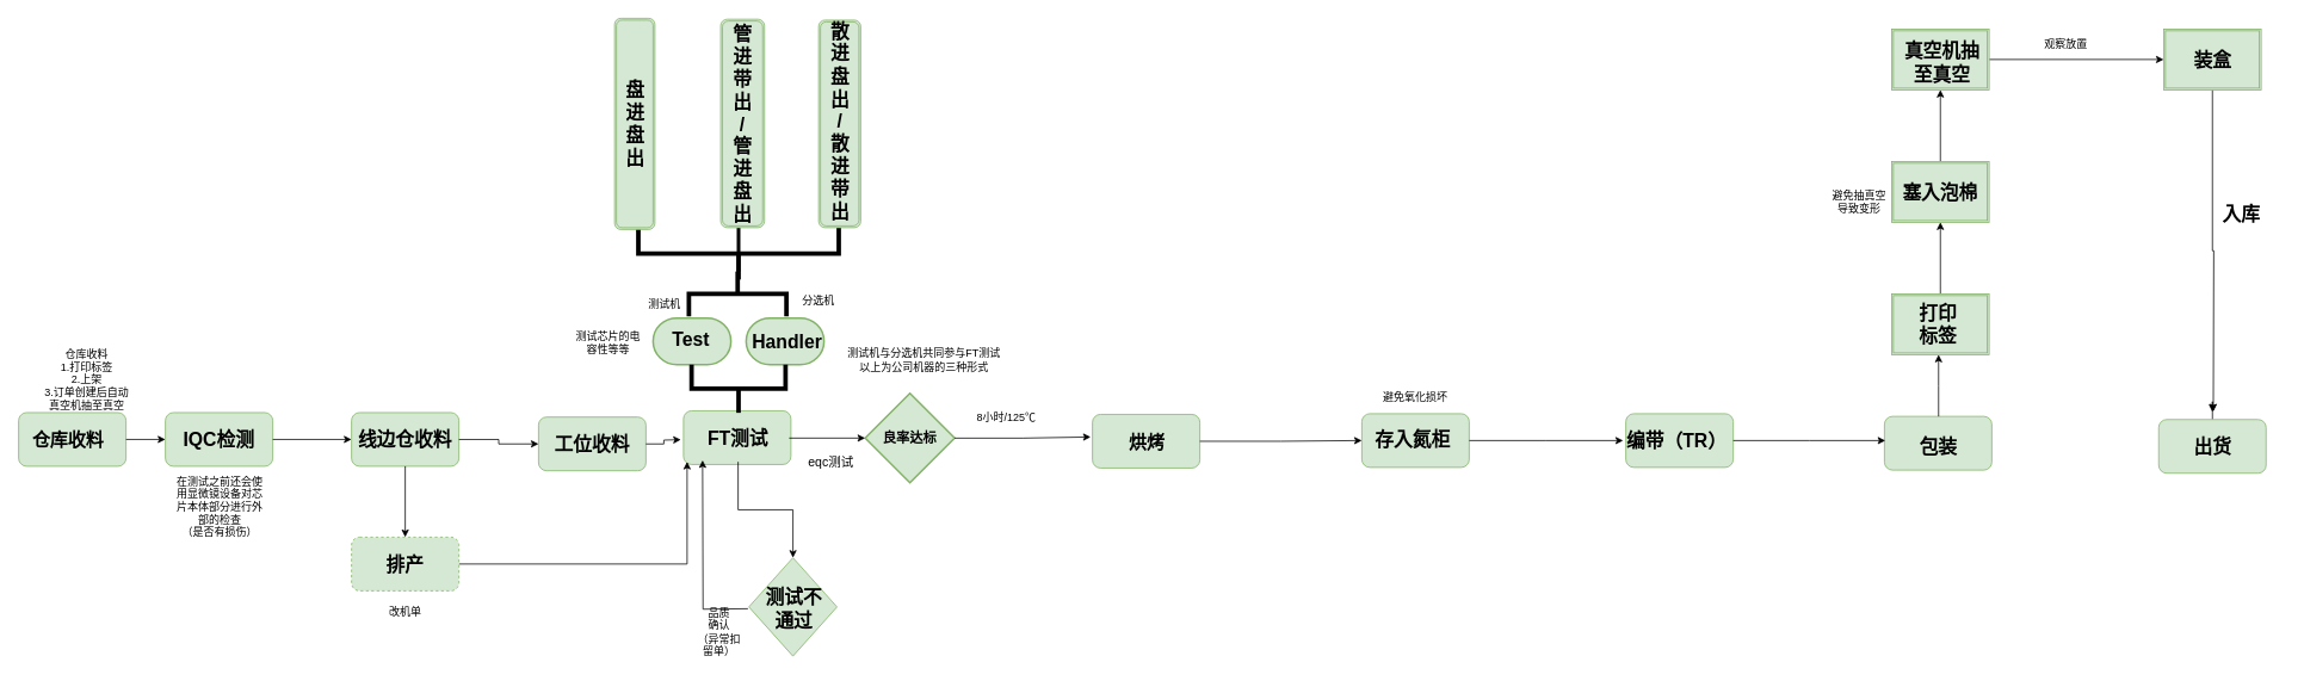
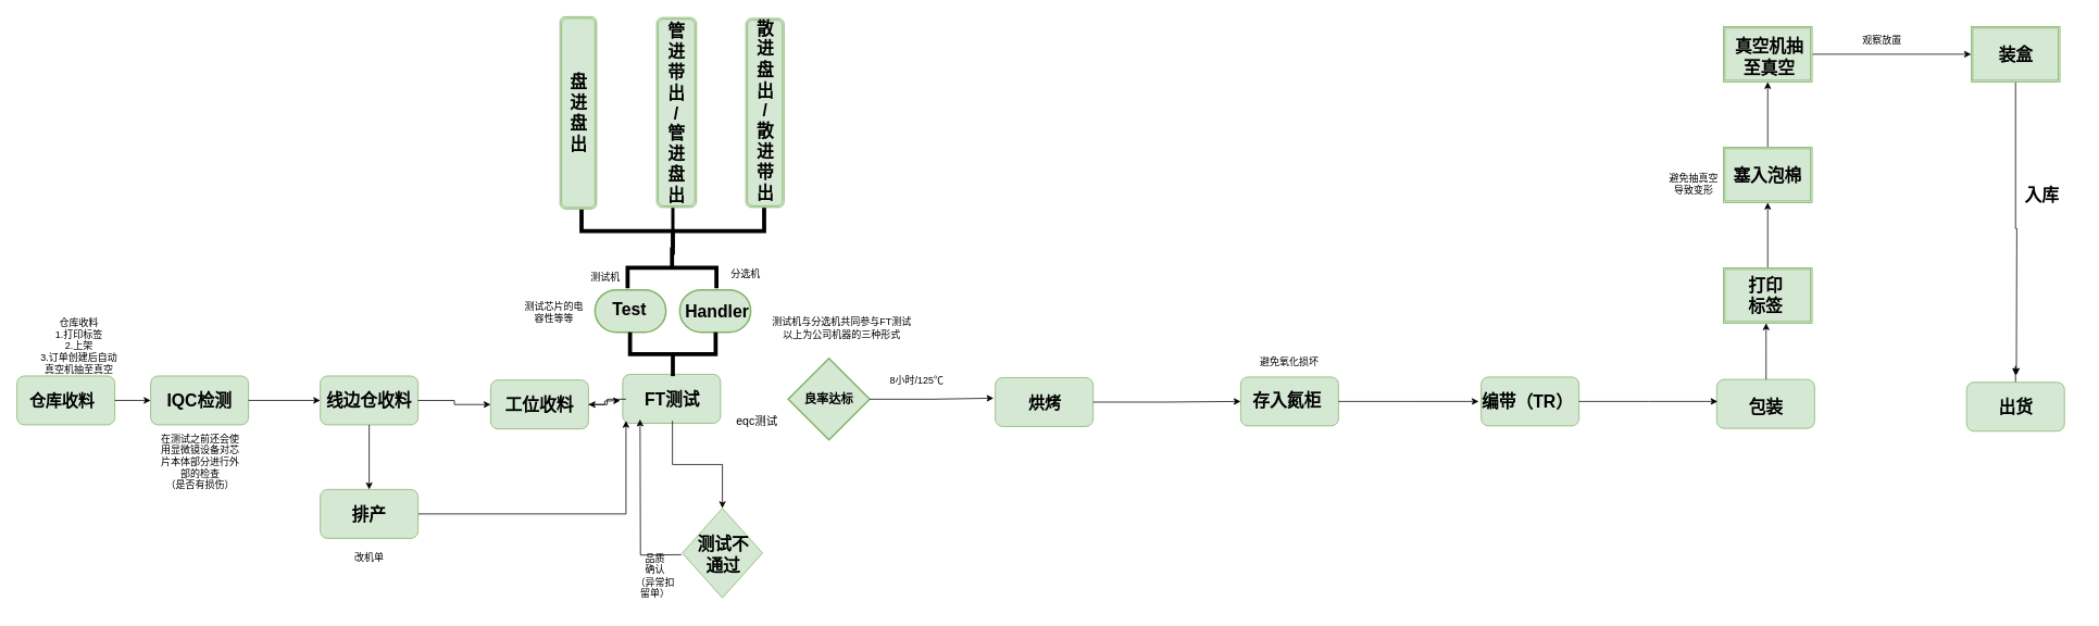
  <mxCell id="0" />
  <mxCell id="1" parent="0" />
  <mxCell id="2" value="" style="group" parent="1" vertex="1" connectable="0"><mxGeometry x="1816" y="462" width="120" height="60" as="geometry" /></mxCell>
  <mxCell id="3" value="" style="rounded=1;whiteSpace=wrap;html=1;fillColor=#d5e8d4;strokeColor=#82b366;" parent="2" vertex="1"><mxGeometry width="120" height="60" as="geometry" /></mxCell>
  <mxCell id="4" value="编带（TR）" style="text;strokeColor=none;align=center;fillColor=none;html=1;verticalAlign=middle;whiteSpace=wrap;rounded=0;fontSize=21;fontStyle=1" parent="2" vertex="1"><mxGeometry y="3.5" width="110" height="53" as="geometry" /></mxCell>
  <mxCell id="5" value="" style="group" parent="1" vertex="1" connectable="0"><mxGeometry x="1521" y="462" width="120" height="60" as="geometry" /></mxCell>
  <mxCell id="6" value="" style="rounded=1;whiteSpace=wrap;html=1;fillColor=#d5e8d4;strokeColor=#82b366;" parent="5" vertex="1"><mxGeometry width="120" height="60" as="geometry" /></mxCell>
  <mxCell id="7" value="存入氮柜" style="text;strokeColor=none;align=center;fillColor=none;html=1;verticalAlign=middle;whiteSpace=wrap;rounded=0;fontSize=21;fontStyle=1" parent="5" vertex="1"><mxGeometry x="9" y="6" width="96" height="44" as="geometry" /></mxCell>
  <mxCell id="8" value="" style="group;fontSize=17;" parent="1" vertex="1" connectable="0"><mxGeometry x="20" y="460.75" width="1480" height="78.5" as="geometry" /></mxCell>
  <mxCell id="9" value="" style="group" vertex="1" connectable="0" parent="8"><mxGeometry width="1480" height="78.5" as="geometry" /></mxCell>
  <mxCell id="10" value="" style="rounded=1;whiteSpace=wrap;html=1;fillColor=#d5e8d4;strokeColor=#82b366;" parent="9" vertex="1"><mxGeometry width="120" height="60" as="geometry" /></mxCell>
  <mxCell id="11" value="仓库收料" style="text;strokeColor=none;align=center;fillColor=none;html=1;verticalAlign=middle;whiteSpace=wrap;rounded=0;fontSize=20;fontStyle=1" parent="9" vertex="1"><mxGeometry x="5" y="2.5" width="101" height="55" as="geometry" /></mxCell>
  <mxCell id="12" value="Text" style="text;strokeColor=none;align=center;fillColor=none;html=1;verticalAlign=middle;whiteSpace=wrap;rounded=0;" vertex="1" parent="9"><mxGeometry x="395" y="14" width="99" height="41" as="geometry" /></mxCell>
  <mxCell id="13" value="&lt;font style=&quot;font-size: 21px;&quot;&gt;&lt;b&gt;线边仓收料&lt;/b&gt;&lt;/font&gt;" style="rounded=1;whiteSpace=wrap;html=1;fillColor=#d5e8d4;strokeColor=#82b366;" vertex="1" parent="9"><mxGeometry x="372" width="120" height="60" as="geometry" /></mxCell>
  <mxCell id="14" value="&lt;font style=&quot;font-size: 21px;&quot;&gt;&lt;b&gt;IQC检测&lt;/b&gt;&lt;/font&gt;" style="rounded=1;whiteSpace=wrap;html=1;fillColor=#d5e8d4;strokeColor=#82b366;" vertex="1" parent="9"><mxGeometry x="164" width="120" height="60" as="geometry" /></mxCell>
  <mxCell id="15" value="" style="edgeStyle=orthogonalEdgeStyle;rounded=0;orthogonalLoop=1;jettySize=auto;html=1;" edge="1" parent="9" source="10" target="14"><mxGeometry relative="1" as="geometry"><mxPoint x="125" y="28" as="sourcePoint" /></mxGeometry></mxCell>
  <mxCell id="16" value="" style="edgeStyle=orthogonalEdgeStyle;rounded=0;orthogonalLoop=1;jettySize=auto;html=1;" edge="1" parent="9" source="14" target="13"><mxGeometry relative="1" as="geometry" /></mxCell>
  <mxCell id="17" value="&lt;font style=&quot;font-size: 21px;&quot;&gt;&lt;b&gt;工位收料&lt;/b&gt;&lt;/font&gt;" style="whiteSpace=wrap;html=1;fillColor=#d5e8d4;strokeColor=#82b366;rounded=1;" vertex="1" parent="9"><mxGeometry x="581" y="5" width="120" height="60" as="geometry" /></mxCell>
  <mxCell id="18" value="" style="edgeStyle=orthogonalEdgeStyle;rounded=0;orthogonalLoop=1;jettySize=auto;html=1;" edge="1" parent="9" source="13" target="17"><mxGeometry relative="1" as="geometry" /></mxCell>
  <mxCell id="19" value="" style="group" parent="9" vertex="1" connectable="0"><mxGeometry x="743" y="-2" width="735" height="80.5" as="geometry" /></mxCell>
  <mxCell id="20" value="" style="rounded=1;whiteSpace=wrap;html=1;fillColor=#d5e8d4;strokeColor=#82b366;" parent="19" vertex="1"><mxGeometry width="120" height="60" as="geometry" /></mxCell>
  <mxCell id="21" value="FT测试" style="text;strokeColor=none;align=center;fillColor=none;html=1;verticalAlign=middle;whiteSpace=wrap;rounded=0;fontSize=21;fontStyle=1" parent="19" vertex="1"><mxGeometry x="4" y="4" width="114" height="53" as="geometry" /></mxCell>
  <mxCell id="22" value="良率达标" style="strokeWidth=2;html=1;shape=mxgraph.flowchart.decision;whiteSpace=wrap;fillColor=#d5e8d4;strokeColor=#82b366;fontSize=15;fontStyle=1" parent="19" vertex="1"><mxGeometry x="203" y="-19.5" width="100" height="100" as="geometry" /></mxCell>
- <mxCell id="23" style="edgeStyle=orthogonalEdgeStyle;rounded=0;orthogonalLoop=1;jettySize=auto;html=1;entryX=0;entryY=0.5;entryDx=0;entryDy=0;entryPerimeter=0;" parent="19" source="21" target="22" edge="1"><mxGeometry relative="1" as="geometry" /></mxCell>
+ <mxCell id="23" style="edgeStyle=orthogonalEdgeStyle;rounded=0;orthogonalLoop=1;jettySize=auto;html=1;" parent="19" source="21" target="17" edge="1"><mxGeometry relative="1" as="geometry" /></mxCell>
  <mxCell id="24" value="" style="group" parent="19" vertex="1" connectable="0"><mxGeometry x="457" y="4" width="254" height="60" as="geometry" /></mxCell>
  <mxCell id="25" value="" style="rounded=1;whiteSpace=wrap;html=1;fillColor=#d5e8d4;strokeColor=#82b366;" parent="24" vertex="1"><mxGeometry width="120" height="60" as="geometry" /></mxCell>
  <mxCell id="26" style="edgeStyle=none;curved=1;rounded=0;orthogonalLoop=1;jettySize=auto;html=1;exitX=0;exitY=0.5;exitDx=0;exitDy=0;fontSize=12;startSize=8;endSize=8;" parent="24" source="25" target="25" edge="1"><mxGeometry relative="1" as="geometry" /></mxCell>
  <mxCell id="27" value="烘烤" style="text;align=center;html=1;verticalAlign=middle;whiteSpace=wrap;rounded=0;fontSize=20;fontStyle=1" parent="24" vertex="1"><mxGeometry x="2" y="4.5" width="118" height="51" as="geometry" /></mxCell>
  <mxCell id="28" value="8小时/125℃" style="text;strokeColor=none;align=center;fillColor=none;html=1;verticalAlign=middle;whiteSpace=wrap;rounded=0;" parent="19" vertex="1"><mxGeometry x="305" y="-10" width="112" height="34" as="geometry" /></mxCell>
  <mxCell id="29" value="&lt;font style=&quot;font-size: 14px;&quot;&gt;eqc测试&lt;/font&gt;" style="text;strokeColor=none;align=center;fillColor=none;html=1;verticalAlign=middle;whiteSpace=wrap;rounded=0;" vertex="1" parent="19"><mxGeometry x="133" y="36" width="64" height="42" as="geometry" /></mxCell>
  <mxCell id="30" value="" style="strokeWidth=5;html=1;shape=mxgraph.flowchart.annotation_2;align=left;labelPosition=right;pointerEvents=1;direction=south;fontSize=18;" parent="1" vertex="1"><mxGeometry x="769" y="303" width="109" height="50" as="geometry" /></mxCell>
  <mxCell id="31" value="" style="strokeWidth=5;html=1;shape=mxgraph.flowchart.annotation_2;align=left;labelPosition=right;pointerEvents=1;direction=north;" parent="1" vertex="1"><mxGeometry x="712.5" y="254" width="224" height="58" as="geometry" /></mxCell>
  <mxCell id="32" value="" style="line;strokeWidth=4;direction=south;html=1;perimeter=backbonePerimeter;points=[];outlineConnect=0;" parent="1" vertex="1"><mxGeometry x="819.5" y="252" width="10" height="51" as="geometry" /></mxCell>
  <mxCell id="33" value="" style="shape=ext;double=1;rounded=1;whiteSpace=wrap;html=1;fontSize=22;fontStyle=0;fillColor=#d5e8d4;strokeColor=#82b366;" parent="1" vertex="1"><mxGeometry x="686" y="20" width="45" height="236" as="geometry" /></mxCell>
  <mxCell id="34" value="盘进盘出" style="text;strokeColor=none;align=center;fillColor=none;html=1;verticalAlign=middle;whiteSpace=wrap;rounded=0;fontSize=21;fontStyle=1" parent="1" vertex="1"><mxGeometry x="696.5" y="69.5" width="24" height="137" as="geometry" /></mxCell>
  <mxCell id="35" value="" style="shape=ext;double=1;rounded=1;whiteSpace=wrap;html=1;fontSize=22;fontStyle=0;fillColor=#d5e8d4;strokeColor=#82b366;" parent="1" vertex="1"><mxGeometry x="804.5" y="21" width="49" height="233" as="geometry" /></mxCell>
  <mxCell id="36" value="管进带出&lt;div&gt;/&lt;/div&gt;&lt;div&gt;管进盘出&lt;/div&gt;" style="text;strokeColor=none;align=center;fillColor=none;html=1;verticalAlign=middle;whiteSpace=wrap;rounded=0;fontSize=21;fontStyle=1" parent="1" vertex="1"><mxGeometry x="817" y="69.5" width="24" height="137" as="geometry" /></mxCell>
  <mxCell id="37" value="" style="shape=ext;double=1;rounded=1;whiteSpace=wrap;html=1;fontSize=22;fontStyle=0;fillColor=#d5e8d4;strokeColor=#82b366;" parent="1" vertex="1"><mxGeometry x="914" y="22" width="47" height="232" as="geometry" /></mxCell>
  <mxCell id="38" value="散进盘出&lt;div&gt;/&lt;/div&gt;&lt;div&gt;散进带出&lt;/div&gt;" style="text;strokeColor=none;align=center;fillColor=none;html=1;verticalAlign=middle;whiteSpace=wrap;rounded=0;fontSize=21;fontStyle=1" parent="1" vertex="1"><mxGeometry x="925.5" y="66" width="24" height="137" as="geometry" /></mxCell>
  <mxCell id="39" value="" style="group" parent="1" vertex="1" connectable="0"><mxGeometry x="2107" y="465" width="445" height="70" as="geometry" /></mxCell>
  <mxCell id="40" value="" style="group" parent="39" vertex="1" connectable="0"><mxGeometry x="-2" width="120" height="66" as="geometry" /></mxCell>
  <mxCell id="41" value="" style="rounded=1;whiteSpace=wrap;html=1;fillColor=#d5e8d4;strokeColor=#82b366;" parent="40" vertex="1"><mxGeometry width="120" height="60" as="geometry" /></mxCell>
  <mxCell id="42" value="包装" style="text;strokeColor=none;align=center;fillColor=none;html=1;verticalAlign=middle;whiteSpace=wrap;rounded=0;fontSize=21;fontStyle=1" parent="40" vertex="1"><mxGeometry x="4" width="113" height="66" as="geometry" /></mxCell>
  <mxCell id="43" style="edgeStyle=orthogonalEdgeStyle;rounded=0;orthogonalLoop=1;jettySize=auto;html=1;" edge="1" parent="39" source="44"><mxGeometry relative="1" as="geometry"><mxPoint x="364.5" y="-5" as="targetPoint" /></mxGeometry></mxCell>
  <mxCell id="44" value="" style="rounded=1;whiteSpace=wrap;html=1;fillColor=#d5e8d4;strokeColor=#82b366;" parent="39" vertex="1"><mxGeometry x="304.5" y="3.5" width="120" height="60" as="geometry" /></mxCell>
  <mxCell id="45" value="出货" style="text;strokeColor=none;align=center;fillColor=none;html=1;verticalAlign=middle;whiteSpace=wrap;rounded=0;fontSize=21;fontStyle=1" parent="39" vertex="1"><mxGeometry x="334.5" y="18.5" width="60" height="30" as="geometry" /></mxCell>
  <mxCell id="46" value="" style="edgeStyle=orthogonalEdgeStyle;rounded=0;orthogonalLoop=1;jettySize=auto;html=1;" parent="1" source="22" edge="1"><mxGeometry relative="1" as="geometry"><mxPoint x="1218" y="488" as="targetPoint" /></mxGeometry></mxCell>
  <mxCell id="47" value="" style="strokeWidth=2;html=1;shape=mxgraph.flowchart.terminator;whiteSpace=wrap;fillColor=#d5e8d4;strokeColor=#82b366;" parent="1" vertex="1"><mxGeometry x="729" y="355" width="87" height="52" as="geometry" /></mxCell>
  <mxCell id="48" value="" style="strokeWidth=2;html=1;shape=mxgraph.flowchart.terminator;whiteSpace=wrap;fillColor=#d5e8d4;strokeColor=#82b366;" parent="1" vertex="1"><mxGeometry x="833" y="355" width="87" height="52" as="geometry" /></mxCell>
  <mxCell id="49" value="" style="strokeWidth=5;html=1;shape=mxgraph.flowchart.annotation_2;align=left;labelPosition=right;pointerEvents=1;direction=north;" parent="1" vertex="1"><mxGeometry x="772" y="407" width="105" height="54" as="geometry" /></mxCell>
  <mxCell id="50" value="Test" style="text;align=center;html=1;verticalAlign=middle;whiteSpace=wrap;rounded=0;fontSize=21;fontStyle=1;" parent="1" vertex="1"><mxGeometry x="729" y="350" width="85" height="57" as="geometry" /></mxCell>
  <mxCell id="51" value="Handler" style="text;strokeColor=none;align=center;fillColor=none;html=1;verticalAlign=middle;whiteSpace=wrap;rounded=0;fontSize=21;fontStyle=1" parent="1" vertex="1"><mxGeometry x="849" y="366" width="60" height="30" as="geometry" /></mxCell>
  <mxCell id="52" value="分选机" style="text;strokeColor=none;align=center;fillColor=none;html=1;verticalAlign=middle;whiteSpace=wrap;rounded=0;" parent="1" vertex="1"><mxGeometry x="882" y="316" width="64" height="39" as="geometry" /></mxCell>
  <mxCell id="53" value="测试机" style="text;strokeColor=none;align=center;fillColor=none;html=1;verticalAlign=middle;whiteSpace=wrap;rounded=0;" parent="1" vertex="1"><mxGeometry x="712" y="325" width="60" height="30" as="geometry" /></mxCell>
  <mxCell id="54" value="" style="edgeStyle=orthogonalEdgeStyle;rounded=0;orthogonalLoop=1;jettySize=auto;html=1;entryX=0;entryY=0.5;entryDx=0;entryDy=0;" parent="1" source="27" edge="1" target="6"><mxGeometry relative="1" as="geometry"><mxPoint x="1523" y="491" as="targetPoint" /></mxGeometry></mxCell>
  <mxCell id="55" value="避免氧化损坏" style="text;strokeColor=none;align=center;fillColor=none;html=1;verticalAlign=middle;whiteSpace=wrap;rounded=0;" parent="1" vertex="1"><mxGeometry x="1525" y="426" width="112" height="36" as="geometry" /></mxCell>
  <mxCell id="56" value="" style="edgeStyle=orthogonalEdgeStyle;rounded=0;orthogonalLoop=1;jettySize=auto;html=1;" parent="1" source="6" edge="1"><mxGeometry relative="1" as="geometry"><mxPoint x="1813" y="492" as="targetPoint" /></mxGeometry></mxCell>
  <mxCell id="57" value="" style="edgeStyle=orthogonalEdgeStyle;rounded=0;orthogonalLoop=1;jettySize=auto;html=1;" parent="1" source="3" edge="1"><mxGeometry relative="1" as="geometry"><mxPoint x="2106" y="492" as="targetPoint" /></mxGeometry></mxCell>
  <mxCell id="58" value="" style="edgeStyle=orthogonalEdgeStyle;rounded=0;orthogonalLoop=1;jettySize=auto;html=1;" parent="1" source="59" target="62" edge="1"><mxGeometry relative="1" as="geometry" /></mxCell>
  <mxCell id="59" value="" style="shape=ext;double=1;rounded=0;whiteSpace=wrap;html=1;fillColor=#d5e8d4;strokeColor=#82b366;" parent="1" vertex="1"><mxGeometry x="2113" y="328" width="109" height="68" as="geometry" /></mxCell>
  <mxCell id="60" value="" style="edgeStyle=orthogonalEdgeStyle;rounded=0;orthogonalLoop=1;jettySize=auto;html=1;" parent="1" source="42" edge="1"><mxGeometry relative="1" as="geometry"><mxPoint x="2165.5" y="396" as="targetPoint" /></mxGeometry></mxCell>
  <mxCell id="61" value="" style="edgeStyle=orthogonalEdgeStyle;rounded=0;orthogonalLoop=1;jettySize=auto;html=1;" parent="1" source="62" target="64" edge="1"><mxGeometry relative="1" as="geometry" /></mxCell>
  <mxCell id="62" value="" style="shape=ext;double=1;rounded=0;whiteSpace=wrap;html=1;fillColor=#d5e8d4;strokeColor=#82b366;" parent="1" vertex="1"><mxGeometry x="2113" y="180" width="109" height="68" as="geometry" /></mxCell>
  <mxCell id="63" value="" style="edgeStyle=orthogonalEdgeStyle;rounded=0;orthogonalLoop=1;jettySize=auto;html=1;" parent="1" source="64" target="66" edge="1"><mxGeometry relative="1" as="geometry" /></mxCell>
  <mxCell id="64" value="" style="shape=ext;double=1;rounded=0;whiteSpace=wrap;html=1;fillColor=#d5e8d4;strokeColor=#82b366;" parent="1" vertex="1"><mxGeometry x="2113" y="32" width="109" height="68" as="geometry" /></mxCell>
  <mxCell id="65" value="" style="edgeStyle=orthogonalEdgeStyle;rounded=0;orthogonalLoop=1;jettySize=auto;html=1;" parent="1" source="66" edge="1"><mxGeometry relative="1" as="geometry"><mxPoint x="2472.5" y="459.5" as="targetPoint" /></mxGeometry></mxCell>
  <mxCell id="66" value="" style="shape=ext;double=1;rounded=0;whiteSpace=wrap;html=1;fillColor=#d5e8d4;strokeColor=#82b366;" parent="1" vertex="1"><mxGeometry x="2417" y="32" width="109" height="68" as="geometry" /></mxCell>
  <mxCell id="67" value="打印标签" style="text;strokeColor=none;align=center;fillColor=none;html=1;verticalAlign=middle;whiteSpace=wrap;rounded=0;fontSize=21;fontStyle=1" parent="1" vertex="1"><mxGeometry x="2135" y="347" width="60" height="30" as="geometry" /></mxCell>
  <mxCell id="68" value="塞入泡棉" style="text;strokeColor=none;align=center;fillColor=none;html=1;verticalAlign=middle;whiteSpace=wrap;rounded=0;fontSize=21;fontStyle=1" parent="1" vertex="1"><mxGeometry x="2118" y="190" width="99" height="48" as="geometry" /></mxCell>
  <mxCell id="69" value="避免抽真空导致变形" style="text;strokeColor=none;align=center;fillColor=none;html=1;verticalAlign=middle;whiteSpace=wrap;rounded=0;" parent="1" vertex="1"><mxGeometry x="2044" y="203" width="66" height="44" as="geometry" /></mxCell>
  <mxCell id="70" value="真空机抽至真空" style="text;strokeColor=none;align=center;fillColor=none;html=1;verticalAlign=middle;whiteSpace=wrap;rounded=0;fontSize=21;fontStyle=1" parent="1" vertex="1"><mxGeometry x="2125" y="54" width="89" height="30" as="geometry" /></mxCell>
  <mxCell id="71" value="观察放置" style="text;strokeColor=none;align=center;fillColor=none;html=1;verticalAlign=middle;whiteSpace=wrap;rounded=0;" parent="1" vertex="1"><mxGeometry x="2271" y="28.5" width="74" height="41" as="geometry" /></mxCell>
  <mxCell id="72" value="装盒" style="text;strokeColor=none;align=center;fillColor=none;html=1;verticalAlign=middle;whiteSpace=wrap;rounded=0;fontSize=21;fontStyle=1" parent="1" vertex="1"><mxGeometry x="2441.5" y="51" width="60" height="30" as="geometry" /></mxCell>
  <mxCell id="73" value="在测试之前还会使用显微镜设备对芯片本体部分进行外部的检查&lt;div&gt;（是否有损伤）&lt;/div&gt;" style="text;strokeColor=none;align=center;fillColor=none;html=1;verticalAlign=middle;whiteSpace=wrap;rounded=0;" vertex="1" parent="1"><mxGeometry x="191" y="529" width="108" height="74" as="geometry" /></mxCell>
  <mxCell id="74" value="测试机与分选机共同参与FT测试&lt;div&gt;以上为公司机器的三种形式&lt;/div&gt;" style="text;strokeColor=none;align=center;fillColor=none;html=1;verticalAlign=middle;whiteSpace=wrap;rounded=0;" vertex="1" parent="1"><mxGeometry x="918" y="355" width="228" height="94" as="geometry" /></mxCell>
  <mxCell id="75" value="" style="rhombus;whiteSpace=wrap;html=1;fillColor=#d5e8d4;strokeColor=#82b366;fontSize=18;" vertex="1" parent="1"><mxGeometry x="836" y="623" width="98.5" height="110" as="geometry" /></mxCell>
  <mxCell id="76" value="" style="edgeStyle=orthogonalEdgeStyle;rounded=0;orthogonalLoop=1;jettySize=auto;html=1;" edge="1" parent="1" source="21" target="75"><mxGeometry relative="1" as="geometry" /></mxCell>
  <mxCell id="77" value="" style="edgeStyle=orthogonalEdgeStyle;rounded=0;orthogonalLoop=1;jettySize=auto;html=1;" edge="1" parent="1"><mxGeometry relative="1" as="geometry"><mxPoint x="835" y="680" as="sourcePoint" /><mxPoint x="784.3" y="514" as="targetPoint" /></mxGeometry></mxCell>
  <mxCell id="78" value="测试不通过" style="text;strokeColor=none;align=center;fillColor=none;html=1;verticalAlign=middle;whiteSpace=wrap;rounded=0;fontSize=21;fontStyle=1" vertex="1" parent="1"><mxGeometry x="853.5" y="657" width="64.5" height="46" as="geometry" /></mxCell>
  <mxCell id="79" value="品质&lt;div&gt;确认&lt;/div&gt;&lt;div&gt;（异常扣留单）&lt;/div&gt;" style="text;strokeColor=none;align=center;fillColor=none;html=1;verticalAlign=middle;whiteSpace=wrap;rounded=0;" vertex="1" parent="1"><mxGeometry x="773" y="665" width="60" height="81" as="geometry" /></mxCell>
  <mxCell id="80" value="测试芯片的电容性等等" style="text;strokeColor=none;align=center;fillColor=none;html=1;verticalAlign=middle;whiteSpace=wrap;rounded=0;" vertex="1" parent="1"><mxGeometry x="636.5" y="355" width="84" height="56.5" as="geometry" /></mxCell>
  <mxCell id="81" value="仓库收料&lt;div&gt;1.打印标签&lt;/div&gt;&lt;div&gt;2.上架&lt;/div&gt;&lt;div&gt;3.订单创建后自动&lt;/div&gt;&lt;div&gt;真空机抽至真空&lt;/div&gt;" style="text;strokeColor=none;align=center;fillColor=none;html=1;verticalAlign=middle;whiteSpace=wrap;rounded=0;" vertex="1" parent="1"><mxGeometry x="45" y="393" width="103" height="61" as="geometry" /></mxCell>
  <mxCell id="82" style="edgeStyle=orthogonalEdgeStyle;rounded=0;orthogonalLoop=1;jettySize=auto;html=1;entryX=0;entryY=1;entryDx=0;entryDy=0;" edge="1" parent="1" source="83" target="21"><mxGeometry relative="1" as="geometry" /></mxCell>
- <mxCell id="83" value="&lt;font style=&quot;font-size: 21px;&quot;&gt;&lt;b&gt;排产&lt;/b&gt;&lt;/font&gt;" style="whiteSpace=wrap;html=1;fillColor=#d5e8d4;strokeColor=#82b366;rounded=1;dashed=1;" vertex="1" parent="1"><mxGeometry x="392" y="600" width="120" height="60" as="geometry" /></mxCell>
+ <mxCell id="83" value="&lt;font style=&quot;font-size: 21px;&quot;&gt;&lt;b&gt;排产&lt;/b&gt;&lt;/font&gt;" style="whiteSpace=wrap;html=1;fillColor=#d5e8d4;strokeColor=#82b366;rounded=1;" vertex="1" parent="1"><mxGeometry x="392" y="600" width="120" height="60" as="geometry" /></mxCell>
  <mxCell id="84" value="" style="edgeStyle=orthogonalEdgeStyle;rounded=0;orthogonalLoop=1;jettySize=auto;html=1;" edge="1" parent="1" source="13" target="83"><mxGeometry relative="1" as="geometry" /></mxCell>
  <mxCell id="85" value="改机单" style="text;strokeColor=none;align=center;fillColor=none;html=1;verticalAlign=middle;whiteSpace=wrap;rounded=0;" vertex="1" parent="1"><mxGeometry x="413.5" y="663" width="77" height="42" as="geometry" /></mxCell>
  <mxCell id="86" value="" style="edgeStyle=orthogonalEdgeStyle;rounded=0;orthogonalLoop=1;jettySize=auto;html=1;" edge="1" parent="1" source="17"><mxGeometry relative="1" as="geometry"><mxPoint x="760" y="491" as="targetPoint" /></mxGeometry></mxCell>
  <mxCell id="87" value="&lt;font style=&quot;font-size: 21px;&quot;&gt;&lt;b&gt;入库&lt;/b&gt;&lt;/font&gt;" style="text;strokeColor=none;align=center;fillColor=none;html=1;verticalAlign=middle;whiteSpace=wrap;rounded=0;" vertex="1" parent="1"><mxGeometry x="2474" y="224" width="60" height="30" as="geometry" /></mxCell>
